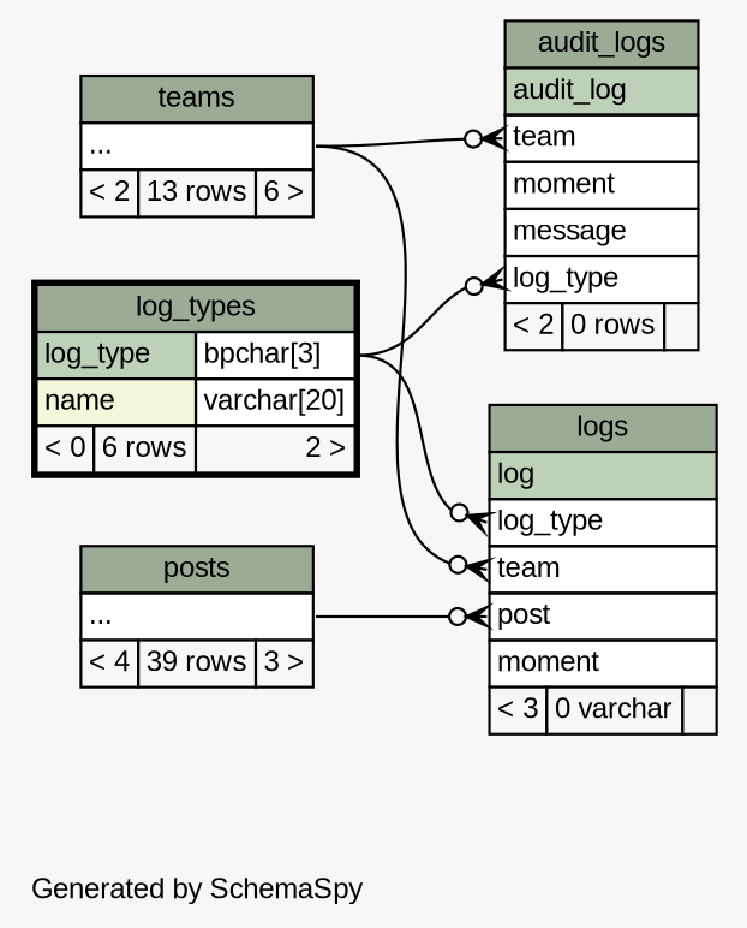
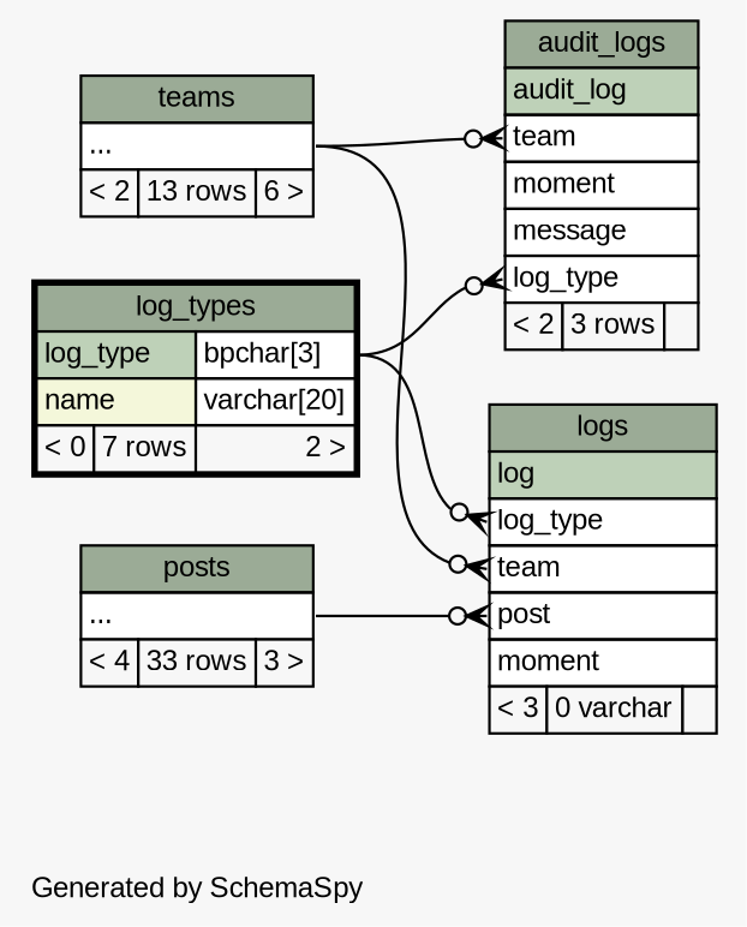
  digraph {
    bgcolor="#f7f7f7"
    fontname="Liberation Sans"
    fontsize=11
    label="\nGenerated by SchemaSpy"
    labeljust=l
    nodesep=0.18
    rankdir=RL
    ranksep=0.46
    node [fontname="Liberation Sans" fontsize=11 shape=plaintext]
    edge [arrowhead=none arrowsize=0.8 arrowtail=crowodot dir=back fontname="Liberation Sans" headport="elipses:e" tailport="log_type:w"]
-   n1 [label=<     <TABLE BORDER="0" CELLBORDER="1" CELLSPACING="0" BGCOLOR="#ffffff">       <TR><TD COLSPAN="3" BGCOLOR="#9bab96" ALIGN="CENTER">audit_logs</TD></TR>       <TR><TD PORT="audit_log" COLSPAN="3" BGCOLOR="#bed1b8" ALIGN="LEFT">audit_log</TD></TR>       <TR><TD PORT="team" COLSPAN="3" ALIGN="LEFT">team</TD></TR>       <TR><TD PORT="moment" COLSPAN="3" ALIGN="LEFT">moment</TD></TR>       <TR><TD PORT="message" COLSPAN="3" ALIGN="LEFT">message</TD></TR>       <TR><TD PORT="log_type" COLSPAN="3" ALIGN="LEFT">log_type</TD></TR>       <TR><TD ALIGN="LEFT" BGCOLOR="#f7f7f7">&lt; 2</TD><TD ALIGN="RIGHT" BGCOLOR="#f7f7f7">0 rows</TD><TD ALIGN="RIGHT" BGCOLOR="#f7f7f7">  </TD></TR>     </TABLE>>]
-   n2 [label=<     <TABLE BORDER="2" CELLBORDER="1" CELLSPACING="0" BGCOLOR="#ffffff">       <TR><TD COLSPAN="3" BGCOLOR="#9bab96" ALIGN="CENTER">log_types</TD></TR>       <TR><TD PORT="log_type" COLSPAN="2" BGCOLOR="#bed1b8" ALIGN="LEFT">log_type</TD><TD PORT="log_type.type" ALIGN="LEFT">bpchar[3]</TD></TR>       <TR><TD PORT="name" COLSPAN="2" BGCOLOR="#f4f7da" ALIGN="LEFT">name</TD><TD PORT="name.type" ALIGN="LEFT">varchar[20]</TD></TR>       <TR><TD ALIGN="LEFT" BGCOLOR="#f7f7f7">&lt; 0</TD><TD ALIGN="RIGHT" BGCOLOR="#f7f7f7">6 rows</TD><TD ALIGN="RIGHT" BGCOLOR="#f7f7f7">2 &gt;</TD></TR>     </TABLE>>]
+   n1 [label=<     <TABLE BORDER="0" CELLBORDER="1" CELLSPACING="0" BGCOLOR="#ffffff">       <TR><TD COLSPAN="3" BGCOLOR="#9bab96" ALIGN="CENTER">audit_logs</TD></TR>       <TR><TD PORT="audit_log" COLSPAN="3" BGCOLOR="#bed1b8" ALIGN="LEFT">audit_log</TD></TR>       <TR><TD PORT="team" COLSPAN="3" ALIGN="LEFT">team</TD></TR>       <TR><TD PORT="moment" COLSPAN="3" ALIGN="LEFT">moment</TD></TR>       <TR><TD PORT="message" COLSPAN="3" ALIGN="LEFT">message</TD></TR>       <TR><TD PORT="log_type" COLSPAN="3" ALIGN="LEFT">log_type</TD></TR>       <TR><TD ALIGN="LEFT" BGCOLOR="#f7f7f7">&lt; 2</TD><TD ALIGN="RIGHT" BGCOLOR="#f7f7f7">3 rows</TD><TD ALIGN="RIGHT" BGCOLOR="#f7f7f7">  </TD></TR>     </TABLE>>]
+   n2 [label=<     <TABLE BORDER="2" CELLBORDER="1" CELLSPACING="0" BGCOLOR="#ffffff">       <TR><TD COLSPAN="3" BGCOLOR="#9bab96" ALIGN="CENTER">log_types</TD></TR>       <TR><TD PORT="log_type" COLSPAN="2" BGCOLOR="#bed1b8" ALIGN="LEFT">log_type</TD><TD PORT="log_type.type" ALIGN="LEFT">bpchar[3]</TD></TR>       <TR><TD PORT="name" COLSPAN="2" BGCOLOR="#f4f7da" ALIGN="LEFT">name</TD><TD PORT="name.type" ALIGN="LEFT">varchar[20]</TD></TR>       <TR><TD ALIGN="LEFT" BGCOLOR="#f7f7f7">&lt; 0</TD><TD ALIGN="RIGHT" BGCOLOR="#f7f7f7">7 rows</TD><TD ALIGN="RIGHT" BGCOLOR="#f7f7f7">2 &gt;</TD></TR>     </TABLE>>]
    n3 [label=<     <TABLE BORDER="0" CELLBORDER="1" CELLSPACING="0" BGCOLOR="#ffffff">       <TR><TD COLSPAN="3" BGCOLOR="#9bab96" ALIGN="CENTER">teams</TD></TR>       <TR><TD PORT="elipses" COLSPAN="3" ALIGN="LEFT">...</TD></TR>       <TR><TD ALIGN="LEFT" BGCOLOR="#f7f7f7">&lt; 2</TD><TD ALIGN="RIGHT" BGCOLOR="#f7f7f7">13 rows</TD><TD ALIGN="RIGHT" BGCOLOR="#f7f7f7">6 &gt;</TD></TR>     </TABLE>>]
    n4 [label=<     <TABLE BORDER="0" CELLBORDER="1" CELLSPACING="0" BGCOLOR="#ffffff">       <TR><TD COLSPAN="3" BGCOLOR="#9bab96" ALIGN="CENTER">logs</TD></TR>       <TR><TD PORT="log" COLSPAN="3" BGCOLOR="#bed1b8" ALIGN="LEFT">log</TD></TR>       <TR><TD PORT="log_type" COLSPAN="3" ALIGN="LEFT">log_type</TD></TR>       <TR><TD PORT="team" COLSPAN="3" ALIGN="LEFT">team</TD></TR>       <TR><TD PORT="post" COLSPAN="3" ALIGN="LEFT">post</TD></TR>       <TR><TD PORT="moment" COLSPAN="3" ALIGN="LEFT">moment</TD></TR>       <TR><TD ALIGN="LEFT" BGCOLOR="#f7f7f7">&lt; 3</TD><TD ALIGN="RIGHT" BGCOLOR="#f7f7f7">0 varchar</TD><TD ALIGN="RIGHT" BGCOLOR="#f7f7f7">  </TD></TR>     </TABLE>>]
-   n5 [label=<     <TABLE BORDER="0" CELLBORDER="1" CELLSPACING="0" BGCOLOR="#ffffff">       <TR><TD COLSPAN="3" BGCOLOR="#9bab96" ALIGN="CENTER">posts</TD></TR>       <TR><TD PORT="elipses" COLSPAN="3" ALIGN="LEFT">...</TD></TR>       <TR><TD ALIGN="LEFT" BGCOLOR="#f7f7f7">&lt; 4</TD><TD ALIGN="RIGHT" BGCOLOR="#f7f7f7">39 rows</TD><TD ALIGN="RIGHT" BGCOLOR="#f7f7f7">3 &gt;</TD></TR>     </TABLE>>]
+   n5 [label=<     <TABLE BORDER="0" CELLBORDER="1" CELLSPACING="0" BGCOLOR="#ffffff">       <TR><TD COLSPAN="3" BGCOLOR="#9bab96" ALIGN="CENTER">posts</TD></TR>       <TR><TD PORT="elipses" COLSPAN="3" ALIGN="LEFT">...</TD></TR>       <TR><TD ALIGN="LEFT" BGCOLOR="#f7f7f7">&lt; 4</TD><TD ALIGN="RIGHT" BGCOLOR="#f7f7f7">33 rows</TD><TD ALIGN="RIGHT" BGCOLOR="#f7f7f7">3 &gt;</TD></TR>     </TABLE>>]
    n1 -> n2 [headport="log_type.type:e"]
    n1 -> n3 [tailport="team:w"]
    n4 -> n2 [headport="log_type.type:e"]
    n4 -> n3 [tailport="team:w"]
    n4 -> n5 [tailport="post:w"]
  }
